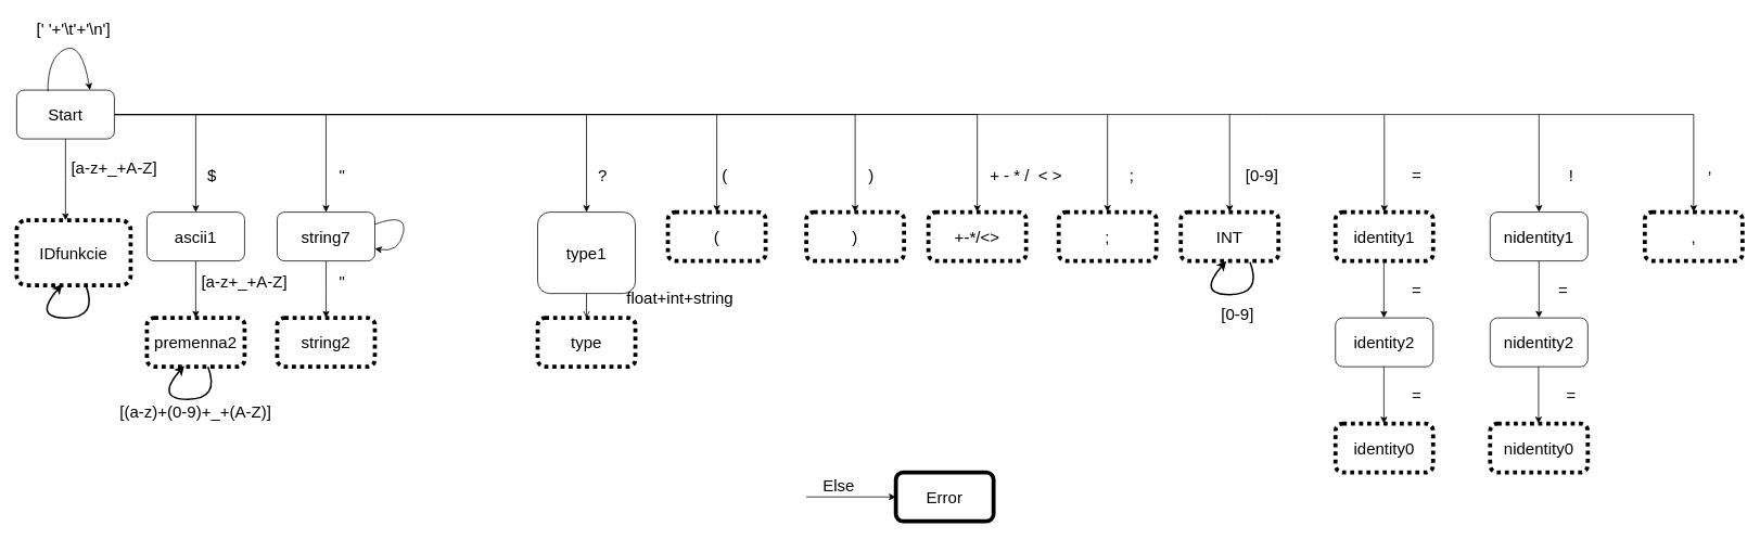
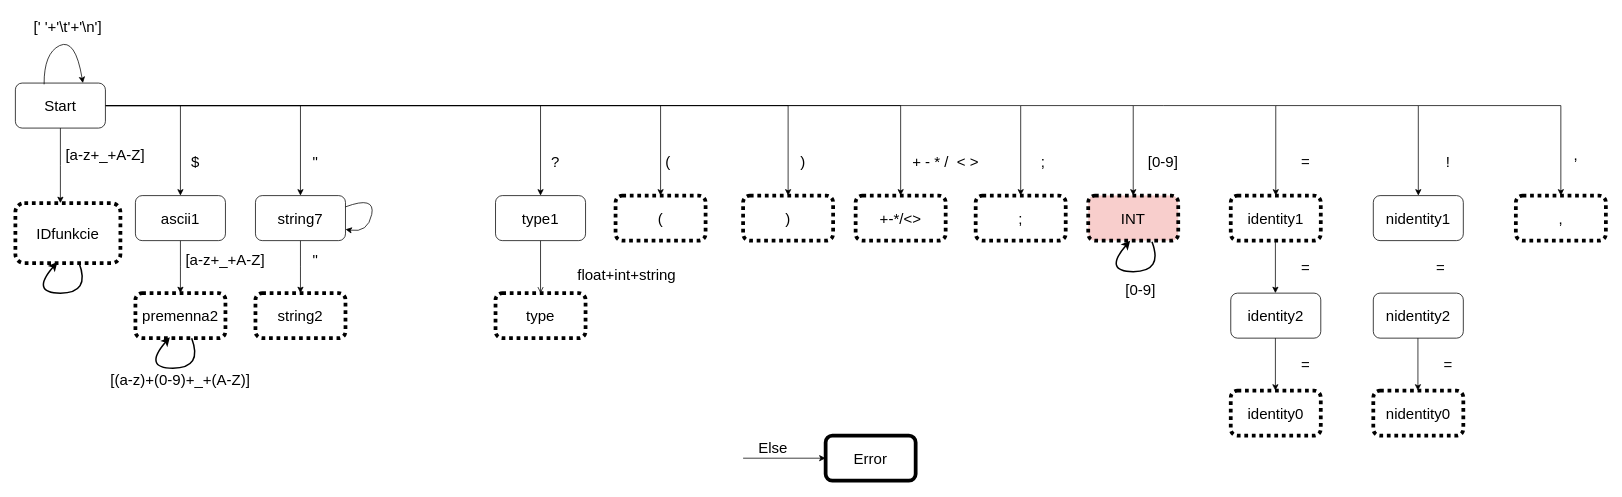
  <mxCell id="0" />
  <mxCell id="1" parent="0" />
  <mxCell id="2" style="edgeStyle=orthogonalEdgeStyle;rounded=0;orthogonalLoop=1;jettySize=auto;html=1;exitX=0.5;exitY=1;exitDx=0;exitDy=0;entryX=0.5;entryY=0;entryDx=0;entryDy=0;fontSize=20;" parent="1" source="10" edge="1"><mxGeometry relative="1" as="geometry"><mxPoint x="80" y="270" as="targetPoint" /></mxGeometry></mxCell>
  <mxCell id="3" style="edgeStyle=orthogonalEdgeStyle;rounded=0;orthogonalLoop=1;jettySize=auto;html=1;exitX=1;exitY=0.5;exitDx=0;exitDy=0;entryX=0.5;entryY=0;entryDx=0;entryDy=0;fontSize=20;" parent="1" source="10" target="12" edge="1"><mxGeometry relative="1" as="geometry" /></mxCell>
  <mxCell id="4" style="edgeStyle=orthogonalEdgeStyle;rounded=0;orthogonalLoop=1;jettySize=auto;html=1;exitX=1;exitY=0.5;exitDx=0;exitDy=0;entryX=0.5;entryY=0;entryDx=0;entryDy=0;fontSize=20;" parent="1" source="10" target="16" edge="1"><mxGeometry relative="1" as="geometry" /></mxCell>
  <mxCell id="5" style="edgeStyle=orthogonalEdgeStyle;rounded=0;orthogonalLoop=1;jettySize=auto;html=1;exitX=1;exitY=0.5;exitDx=0;exitDy=0;entryX=0.5;entryY=0;entryDx=0;entryDy=0;" parent="1" source="10" target="17" edge="1"><mxGeometry relative="1" as="geometry" /></mxCell>
  <mxCell id="6" style="edgeStyle=orthogonalEdgeStyle;rounded=0;orthogonalLoop=1;jettySize=auto;html=1;exitX=1;exitY=0.5;exitDx=0;exitDy=0;entryX=0.5;entryY=0;entryDx=0;entryDy=0;fontSize=20;" parent="1" source="10" target="18" edge="1"><mxGeometry relative="1" as="geometry" /></mxCell>
  <mxCell id="7" style="edgeStyle=orthogonalEdgeStyle;rounded=0;orthogonalLoop=1;jettySize=auto;html=1;exitX=1;exitY=0.5;exitDx=0;exitDy=0;entryX=0.5;entryY=0;entryDx=0;entryDy=0;fontSize=20;" parent="1" source="10" target="19" edge="1"><mxGeometry relative="1" as="geometry" /></mxCell>
  <mxCell id="8" style="edgeStyle=orthogonalEdgeStyle;rounded=0;orthogonalLoop=1;jettySize=auto;html=1;exitX=1;exitY=0.5;exitDx=0;exitDy=0;fontSize=20;entryX=0.5;entryY=0;entryDx=0;entryDy=0;" parent="1" source="10" target="20" edge="1"><mxGeometry relative="1" as="geometry"><mxPoint x="1050" y="260" as="targetPoint" /></mxGeometry></mxCell>
  <mxCell id="9" style="edgeStyle=orthogonalEdgeStyle;rounded=0;orthogonalLoop=1;jettySize=auto;html=1;exitX=1;exitY=0.5;exitDx=0;exitDy=0;entryX=0.5;entryY=0;entryDx=0;entryDy=0;fontSize=20;" parent="1" source="10" target="22" edge="1"><mxGeometry relative="1" as="geometry" /></mxCell>
  <mxCell id="10" value="&lt;font style=&quot;font-size: 20px;&quot;&gt;Start&lt;/font&gt;" style="rounded=1;whiteSpace=wrap;html=1;" parent="1" vertex="1"><mxGeometry x="20" y="110" width="120" height="60" as="geometry" /></mxCell>
  <mxCell id="11" style="edgeStyle=orthogonalEdgeStyle;rounded=0;orthogonalLoop=1;jettySize=auto;html=1;exitX=0.5;exitY=1;exitDx=0;exitDy=0;entryX=0.5;entryY=0;entryDx=0;entryDy=0;fontSize=20;" parent="1" source="12" edge="1"><mxGeometry relative="1" as="geometry"><mxPoint x="240" y="390" as="targetPoint" /></mxGeometry></mxCell>
  <mxCell id="12" value="ascii1" style="rounded=1;whiteSpace=wrap;html=1;strokeWidth=1;fontSize=20;" parent="1" vertex="1"><mxGeometry x="180" y="260" width="120" height="60" as="geometry" /></mxCell>
  <mxCell id="13" value="&lt;div&gt;premenna2&lt;/div&gt;" style="rounded=1;whiteSpace=wrap;html=1;strokeWidth=5;fontSize=20;dashed=1;dashPattern=1 1;" parent="1" vertex="1"><mxGeometry x="180" y="390" width="120" height="60" as="geometry" /></mxCell>
  <mxCell id="14" value="string2" style="rounded=1;whiteSpace=wrap;html=1;dashed=1;dashPattern=1 1;strokeWidth=5;fontSize=20;" parent="1" vertex="1"><mxGeometry x="340" y="390" width="120" height="60" as="geometry" /></mxCell>
  <mxCell id="15" style="edgeStyle=orthogonalEdgeStyle;rounded=0;orthogonalLoop=1;jettySize=auto;html=1;exitX=0.5;exitY=1;exitDx=0;exitDy=0;entryX=0.5;entryY=0;entryDx=0;entryDy=0;fontSize=20;" parent="1" source="16" edge="1"><mxGeometry relative="1" as="geometry"><mxPoint x="400" y="390" as="targetPoint" /></mxGeometry></mxCell>
  <mxCell id="16" value="string7" style="rounded=1;whiteSpace=wrap;html=1;strokeWidth=1;fontSize=20;" parent="1" vertex="1"><mxGeometry x="340" y="260" width="120" height="60" as="geometry" /></mxCell>
  <mxCell id="17" value="&lt;font style=&quot;font-size: 20px;&quot;&gt;(&lt;/font&gt;" style="rounded=1;whiteSpace=wrap;html=1;strokeWidth=5;dashed=1;dashPattern=1 1;" parent="1" vertex="1"><mxGeometry x="820" y="260" width="120" height="60" as="geometry" /></mxCell>
  <mxCell id="18" value="&lt;font style=&quot;font-size: 20px;&quot;&gt;)&lt;/font&gt;" style="rounded=1;whiteSpace=wrap;html=1;strokeWidth=5;dashed=1;dashPattern=1 1;" parent="1" vertex="1"><mxGeometry x="990" y="260" width="120" height="60" as="geometry" /></mxCell>
  <mxCell id="19" value="+-*/&amp;lt;&amp;gt;" style="rounded=1;whiteSpace=wrap;html=1;dashed=1;dashPattern=1 1;strokeWidth=5;fontSize=20;" parent="1" vertex="1"><mxGeometry x="1140" y="260" width="120" height="60" as="geometry" /></mxCell>
  <mxCell id="20" value=";" style="rounded=1;whiteSpace=wrap;html=1;dashed=1;dashPattern=1 1;strokeWidth=5;fontSize=20;" parent="1" vertex="1"><mxGeometry x="1300" y="260" width="120" height="60" as="geometry" /></mxCell>
  <mxCell id="21" style="edgeStyle=orthogonalEdgeStyle;rounded=0;orthogonalLoop=1;jettySize=auto;html=1;exitX=0.5;exitY=1;exitDx=0;exitDy=0;entryX=0.5;entryY=0;entryDx=0;entryDy=0;fontSize=20;endArrow=open;" parent="1" source="22" target="23" edge="1"><mxGeometry relative="1" as="geometry" /></mxCell>
- <mxCell id="22" value="type1" style="rounded=1;whiteSpace=wrap;html=1;strokeWidth=1;fontSize=20;" parent="1" vertex="1"><mxGeometry x="660" y="260" width="120" height="100" as="geometry" /></mxCell>
+ <mxCell id="22" value="type1" style="rounded=1;whiteSpace=wrap;html=1;strokeWidth=1;fontSize=20;" parent="1" vertex="1"><mxGeometry x="660" y="260" width="120" height="60" as="geometry" /></mxCell>
  <mxCell id="23" value="type" style="rounded=1;whiteSpace=wrap;html=1;strokeWidth=5;fontSize=20;dashed=1;dashPattern=1 1;" parent="1" vertex="1"><mxGeometry x="660" y="390" width="120" height="60" as="geometry" /></mxCell>
  <mxCell id="24" value="" style="endArrow=classic;html=1;rounded=0;fontSize=20;entryX=0;entryY=0.5;entryDx=0;entryDy=0;" parent="1" target="25" edge="1"><mxGeometry width="50" height="50" relative="1" as="geometry"><mxPoint x="990" y="610" as="sourcePoint" /><mxPoint x="1060" y="610" as="targetPoint" /></mxGeometry></mxCell>
  <mxCell id="25" value="Error" style="rounded=1;whiteSpace=wrap;html=1;dashed=0;dashPattern=1 1;strokeWidth=5;fontSize=20;" parent="1" vertex="1"><mxGeometry x="1100" y="580" width="120" height="60" as="geometry" /></mxCell>
  <mxCell id="26" value="Else" style="text;html=1;strokeColor=none;fillColor=none;align=center;verticalAlign=middle;whiteSpace=wrap;rounded=0;dashed=1;dashPattern=1 1;strokeWidth=5;fontSize=20;" parent="1" vertex="1"><mxGeometry x="1000" y="580" width="60" height="30" as="geometry" /></mxCell>
  <mxCell id="27" value="" style="endArrow=classic;html=1;rounded=0;" parent="1" edge="1"><mxGeometry width="50" height="50" relative="1" as="geometry"><mxPoint x="1360" y="140" as="sourcePoint" /><mxPoint x="1510" y="260" as="targetPoint" /><Array as="points"><mxPoint x="1510" y="140" /></Array></mxGeometry></mxCell>
- <mxCell id="28" value="INT" style="rounded=1;whiteSpace=wrap;html=1;dashed=1;dashPattern=1 1;strokeWidth=5;fontSize=20;" parent="1" vertex="1"><mxGeometry x="1450" y="260" width="120" height="60" as="geometry" /></mxCell>
+ <mxCell id="28" value="INT" style="rounded=1;whiteSpace=wrap;html=1;dashed=1;dashPattern=1 1;strokeWidth=5;fontSize=20;fillColor=#f8cecc;" parent="1" vertex="1"><mxGeometry x="1450" y="260" width="120" height="60" as="geometry" /></mxCell>
  <mxCell id="29" value="identity0" style="rounded=1;whiteSpace=wrap;html=1;dashed=1;dashPattern=1 1;strokeWidth=5;fontSize=20;" parent="1" vertex="1"><mxGeometry x="1640" y="520" width="120" height="60" as="geometry" /></mxCell>
  <mxCell id="30" value="" style="endArrow=classic;html=1;rounded=0;exitX=0.5;exitY=1;exitDx=0;exitDy=0;" parent="1" edge="1"><mxGeometry width="50" height="50" relative="1" as="geometry"><mxPoint x="1699.5" y="320" as="sourcePoint" /><mxPoint x="1699.5" y="390" as="targetPoint" /></mxGeometry></mxCell>
  <mxCell id="31" value="" style="endArrow=classic;html=1;rounded=0;" parent="1" edge="1"><mxGeometry width="50" height="50" relative="1" as="geometry"><mxPoint x="1550" y="140" as="sourcePoint" /><mxPoint x="1700" y="260" as="targetPoint" /><Array as="points"><mxPoint x="1700" y="140" /></Array></mxGeometry></mxCell>
  <mxCell id="32" value="identity2" style="rounded=1;whiteSpace=wrap;html=1;strokeWidth=1;fontSize=20;" parent="1" vertex="1"><mxGeometry x="1640" y="390" width="120" height="60" as="geometry" /></mxCell>
  <mxCell id="33" value="" style="endArrow=classic;html=1;rounded=0;exitX=0.5;exitY=1;exitDx=0;exitDy=0;" parent="1" edge="1"><mxGeometry width="50" height="50" relative="1" as="geometry"><mxPoint x="1699.5" y="450" as="sourcePoint" /><mxPoint x="1699.5" y="520" as="targetPoint" /></mxGeometry></mxCell>
  <mxCell id="34" value="identity1" style="rounded=1;whiteSpace=wrap;html=1;dashed=1;dashPattern=1 1;strokeWidth=5;fontSize=20;" parent="1" vertex="1"><mxGeometry x="1640" y="260" width="120" height="60" as="geometry" /></mxCell>
  <mxCell id="35" value="" style="endArrow=none;html=1;rounded=0;" parent="1" edge="1"><mxGeometry width="50" height="50" relative="1" as="geometry"><mxPoint x="1510" y="140" as="sourcePoint" /><mxPoint x="1550" y="140" as="targetPoint" /></mxGeometry></mxCell>
  <mxCell id="36" value="" style="endArrow=classic;html=1;rounded=0;" parent="1" edge="1"><mxGeometry width="50" height="50" relative="1" as="geometry"><mxPoint x="1700" y="140" as="sourcePoint" /><mxPoint x="1890" y="260" as="targetPoint" /><Array as="points"><mxPoint x="1890" y="140" /></Array></mxGeometry></mxCell>
  <mxCell id="37" value="nidentity1" style="rounded=1;whiteSpace=wrap;html=1;strokeWidth=1;fontSize=20;" parent="1" vertex="1"><mxGeometry x="1830" y="260" width="120" height="60" as="geometry" /></mxCell>
  <mxCell id="38" value="nidentity0" style="rounded=1;whiteSpace=wrap;html=1;dashed=1;dashPattern=1 1;strokeWidth=5;fontSize=20;" parent="1" vertex="1"><mxGeometry x="1830" y="520" width="120" height="60" as="geometry" /></mxCell>
  <mxCell id="39" value="nidentity2" style="rounded=1;whiteSpace=wrap;html=1;strokeWidth=1;fontSize=20;" parent="1" vertex="1"><mxGeometry x="1830" y="390" width="120" height="60" as="geometry" /></mxCell>
  <mxCell id="40" value="" style="endArrow=classic;html=1;rounded=0;exitX=0.5;exitY=1;exitDx=0;exitDy=0;" parent="1" edge="1"><mxGeometry width="50" height="50" relative="1" as="geometry"><mxPoint x="1889.5" y="450" as="sourcePoint" /><mxPoint x="1889.5" y="520" as="targetPoint" /></mxGeometry></mxCell>
- <mxCell id="41" value="" style="endArrow=classic;html=1;rounded=0;exitX=0.5;exitY=1;exitDx=0;exitDy=0;entryX=0.5;entryY=0;entryDx=0;entryDy=0;" parent="1" source="37" target="39" edge="1"><mxGeometry width="50" height="50" relative="1" as="geometry"><mxPoint x="1970" y="390" as="sourcePoint" /><mxPoint x="2020" y="340" as="targetPoint" /></mxGeometry></mxCell>
  <mxCell id="42" value="&lt;font style=&quot;font-size: 20px;&quot;&gt;[a-z+_+A-Z]&lt;/font&gt;" style="text;html=1;strokeColor=none;fillColor=none;align=center;verticalAlign=middle;whiteSpace=wrap;rounded=0;fontSize=16;" parent="1" vertex="1"><mxGeometry x="70" y="190" width="140" height="30" as="geometry" /></mxCell>
  <mxCell id="43" value="IDfunkcie" style="rounded=1;whiteSpace=wrap;html=1;strokeWidth=5;fontSize=20;dashed=1;dashPattern=1 1;" parent="1" vertex="1"><mxGeometry x="20" y="270" width="140" height="80" as="geometry" /></mxCell>
  <mxCell id="44" value="" style="curved=1;endArrow=classic;html=1;rounded=0;fontSize=20;entryX=0.4;entryY=0.983;entryDx=0;entryDy=0;entryPerimeter=0;strokeWidth=2;" parent="1" source="43" target="43" edge="1"><mxGeometry width="50" height="50" relative="1" as="geometry"><mxPoint x="20" y="490" as="sourcePoint" /><mxPoint x="70" y="440" as="targetPoint" /><Array as="points"><mxPoint x="120" y="390" /><mxPoint x="40" y="390" /></Array></mxGeometry></mxCell>
  <mxCell id="45" value="&lt;font style=&quot;font-size: 20px;&quot;&gt;[(a-z)+(0-9)+_+(A-Z)]&lt;/font&gt;" style="text;html=1;strokeColor=none;fillColor=none;align=center;verticalAlign=middle;whiteSpace=wrap;rounded=0;fontSize=16;" parent="1" vertex="1"><mxGeometry x="140" y="490" width="200" height="30" as="geometry" /></mxCell>
  <mxCell id="46" value="$" style="text;html=1;strokeColor=none;fillColor=none;align=center;verticalAlign=middle;whiteSpace=wrap;rounded=0;fontSize=20;" parent="1" vertex="1"><mxGeometry x="230" y="200" width="60" height="30" as="geometry" /></mxCell>
  <mxCell id="47" value="&quot;" style="text;html=1;strokeColor=none;fillColor=none;align=center;verticalAlign=middle;whiteSpace=wrap;rounded=0;fontSize=20;" parent="1" vertex="1"><mxGeometry x="390" y="200" width="60" height="30" as="geometry" /></mxCell>
  <mxCell id="48" value="&quot;" style="text;html=1;strokeColor=none;fillColor=none;align=center;verticalAlign=middle;whiteSpace=wrap;rounded=0;fontSize=20;" parent="1" vertex="1"><mxGeometry x="390" y="330" width="60" height="30" as="geometry" /></mxCell>
  <mxCell id="49" value="float+int+string" style="text;html=1;strokeColor=none;fillColor=none;align=center;verticalAlign=middle;whiteSpace=wrap;rounded=0;fontSize=20;" parent="1" vertex="1"><mxGeometry x="805" y="350" width="60" height="30" as="geometry" /></mxCell>
  <mxCell id="50" value="?" style="text;html=1;strokeColor=none;fillColor=none;align=center;verticalAlign=middle;whiteSpace=wrap;rounded=0;fontSize=20;" parent="1" vertex="1"><mxGeometry x="710" y="200" width="60" height="30" as="geometry" /></mxCell>
  <mxCell id="51" value="(" style="text;html=1;strokeColor=none;fillColor=none;align=center;verticalAlign=middle;whiteSpace=wrap;rounded=0;fontSize=20;" parent="1" vertex="1"><mxGeometry x="860" y="200" width="60" height="30" as="geometry" /></mxCell>
  <mxCell id="52" value=")" style="text;html=1;strokeColor=none;fillColor=none;align=center;verticalAlign=middle;whiteSpace=wrap;rounded=0;fontSize=20;" parent="1" vertex="1"><mxGeometry x="1040" y="200" width="60" height="30" as="geometry" /></mxCell>
  <mxCell id="53" value="+ - * /&amp;nbsp; &amp;lt; &amp;gt;" style="text;html=1;strokeColor=none;fillColor=none;align=center;verticalAlign=middle;whiteSpace=wrap;rounded=0;fontSize=20;" parent="1" vertex="1"><mxGeometry x="1210" y="200" width="100" height="30" as="geometry" /></mxCell>
  <mxCell id="54" value=";" style="text;html=1;strokeColor=none;fillColor=none;align=center;verticalAlign=middle;whiteSpace=wrap;rounded=0;fontSize=20;" parent="1" vertex="1"><mxGeometry x="1360" y="200" width="60" height="30" as="geometry" /></mxCell>
  <mxCell id="55" value="[0-9]" style="text;html=1;strokeColor=none;fillColor=none;align=center;verticalAlign=middle;whiteSpace=wrap;rounded=0;fontSize=20;" parent="1" vertex="1"><mxGeometry x="1520" y="200" width="60" height="30" as="geometry" /></mxCell>
  <mxCell id="56" value="=" style="text;html=1;strokeColor=none;fillColor=none;align=center;verticalAlign=middle;whiteSpace=wrap;rounded=0;fontSize=20;" parent="1" vertex="1"><mxGeometry x="1710" y="200" width="60" height="30" as="geometry" /></mxCell>
  <mxCell id="57" value="=" style="text;html=1;strokeColor=none;fillColor=none;align=center;verticalAlign=middle;whiteSpace=wrap;rounded=0;fontSize=20;" parent="1" vertex="1"><mxGeometry x="1710" y="340" width="60" height="30" as="geometry" /></mxCell>
  <mxCell id="58" value="=" style="text;html=1;strokeColor=none;fillColor=none;align=center;verticalAlign=middle;whiteSpace=wrap;rounded=0;fontSize=20;" parent="1" vertex="1"><mxGeometry x="1710" y="470" width="60" height="30" as="geometry" /></mxCell>
  <mxCell id="59" value="=" style="text;html=1;strokeColor=none;fillColor=none;align=center;verticalAlign=middle;whiteSpace=wrap;rounded=0;fontSize=20;" parent="1" vertex="1"><mxGeometry x="1900" y="470" width="60" height="30" as="geometry" /></mxCell>
  <mxCell id="60" value="=" style="text;html=1;strokeColor=none;fillColor=none;align=center;verticalAlign=middle;whiteSpace=wrap;rounded=0;fontSize=20;" parent="1" vertex="1"><mxGeometry x="1890" y="340" width="60" height="30" as="geometry" /></mxCell>
  <mxCell id="61" value="!" style="text;html=1;strokeColor=none;fillColor=none;align=center;verticalAlign=middle;whiteSpace=wrap;rounded=0;fontSize=20;" parent="1" vertex="1"><mxGeometry x="1900" y="200" width="60" height="30" as="geometry" /></mxCell>
  <mxCell id="62" value="&lt;font style=&quot;font-size: 20px;&quot;&gt;[a-z+_+A-Z]&lt;/font&gt;" style="text;html=1;strokeColor=none;fillColor=none;align=center;verticalAlign=middle;whiteSpace=wrap;rounded=0;fontSize=16;" vertex="1" parent="1"><mxGeometry x="230" y="330" width="140" height="30" as="geometry" /></mxCell>
  <mxCell id="63" value="" style="curved=1;endArrow=classic;html=1;rounded=0;fontSize=20;entryX=0.4;entryY=0.983;entryDx=0;entryDy=0;entryPerimeter=0;strokeWidth=2;" edge="1" parent="1"><mxGeometry width="50" height="50" relative="1" as="geometry"><mxPoint x="255" y="450" as="sourcePoint" /><mxPoint x="226" y="448.64" as="targetPoint" /><Array as="points"><mxPoint x="270" y="490" /><mxPoint x="190" y="490" /></Array></mxGeometry></mxCell>
  <mxCell id="64" value="[0-9]" style="text;html=1;strokeColor=none;fillColor=none;align=center;verticalAlign=middle;whiteSpace=wrap;rounded=0;fontSize=20;" vertex="1" parent="1"><mxGeometry x="1490" y="370" width="60" height="30" as="geometry" /></mxCell>
  <mxCell id="65" value="" style="curved=1;endArrow=classic;html=1;rounded=0;fontSize=20;entryX=0.4;entryY=0.983;entryDx=0;entryDy=0;entryPerimeter=0;strokeWidth=2;" edge="1" parent="1"><mxGeometry width="50" height="50" relative="1" as="geometry"><mxPoint x="1535" y="321.36" as="sourcePoint" /><mxPoint x="1506" y="320" as="targetPoint" /><Array as="points"><mxPoint x="1550" y="361.36" /><mxPoint x="1470" y="361.36" /></Array></mxGeometry></mxCell>
  <mxCell id="66" value="" style="curved=1;endArrow=classic;html=1;rounded=0;exitX=1;exitY=0.25;exitDx=0;exitDy=0;entryX=1;entryY=0.75;entryDx=0;entryDy=0;" edge="1" parent="1" source="16" target="16"><mxGeometry width="50" height="50" relative="1" as="geometry"><mxPoint x="510" y="410" as="sourcePoint" /><mxPoint x="560" y="360" as="targetPoint" /><Array as="points"><mxPoint x="500" y="260" /><mxPoint x="490" y="310" /></Array></mxGeometry></mxCell>
  <mxCell id="67" value="" style="endArrow=classic;html=1;rounded=0;" edge="1" parent="1"><mxGeometry width="50" height="50" relative="1" as="geometry"><mxPoint x="1890" y="140" as="sourcePoint" /><mxPoint x="2080" y="260" as="targetPoint" /><Array as="points"><mxPoint x="2080" y="140" /></Array></mxGeometry></mxCell>
  <mxCell id="68" value="," style="text;html=1;strokeColor=none;fillColor=none;align=center;verticalAlign=middle;whiteSpace=wrap;rounded=0;fontSize=20;" vertex="1" parent="1"><mxGeometry x="2070" y="190" width="60" height="30" as="geometry" /></mxCell>
  <mxCell id="69" value="," style="rounded=1;whiteSpace=wrap;html=1;dashed=1;dashPattern=1 1;strokeWidth=5;fontSize=20;" vertex="1" parent="1"><mxGeometry x="2020" y="260" width="120" height="60" as="geometry" /></mxCell>
  <mxCell id="70" value="" style="curved=1;endArrow=classic;html=1;rounded=0;exitX=0.319;exitY=0.028;exitDx=0;exitDy=0;exitPerimeter=0;entryX=0.75;entryY=0;entryDx=0;entryDy=0;" edge="1" parent="1" source="10" target="10"><mxGeometry width="50" height="50" relative="1" as="geometry"><mxPoint x="70" y="60" as="sourcePoint" /><mxPoint x="120" y="10" as="targetPoint" /><Array as="points"><mxPoint x="58" y="70" /><mxPoint x="100" y="50" /></Array></mxGeometry></mxCell>
  <mxCell id="71" value="&lt;font style=&quot;font-size: 20px;&quot;&gt;[' '+'\t'+'\n']&lt;/font&gt;" style="text;html=1;strokeColor=none;fillColor=none;align=center;verticalAlign=middle;whiteSpace=wrap;rounded=0;fontSize=16;" vertex="1" parent="1"><mxGeometry x="20" y="20" width="140" height="30" as="geometry" /></mxCell>
